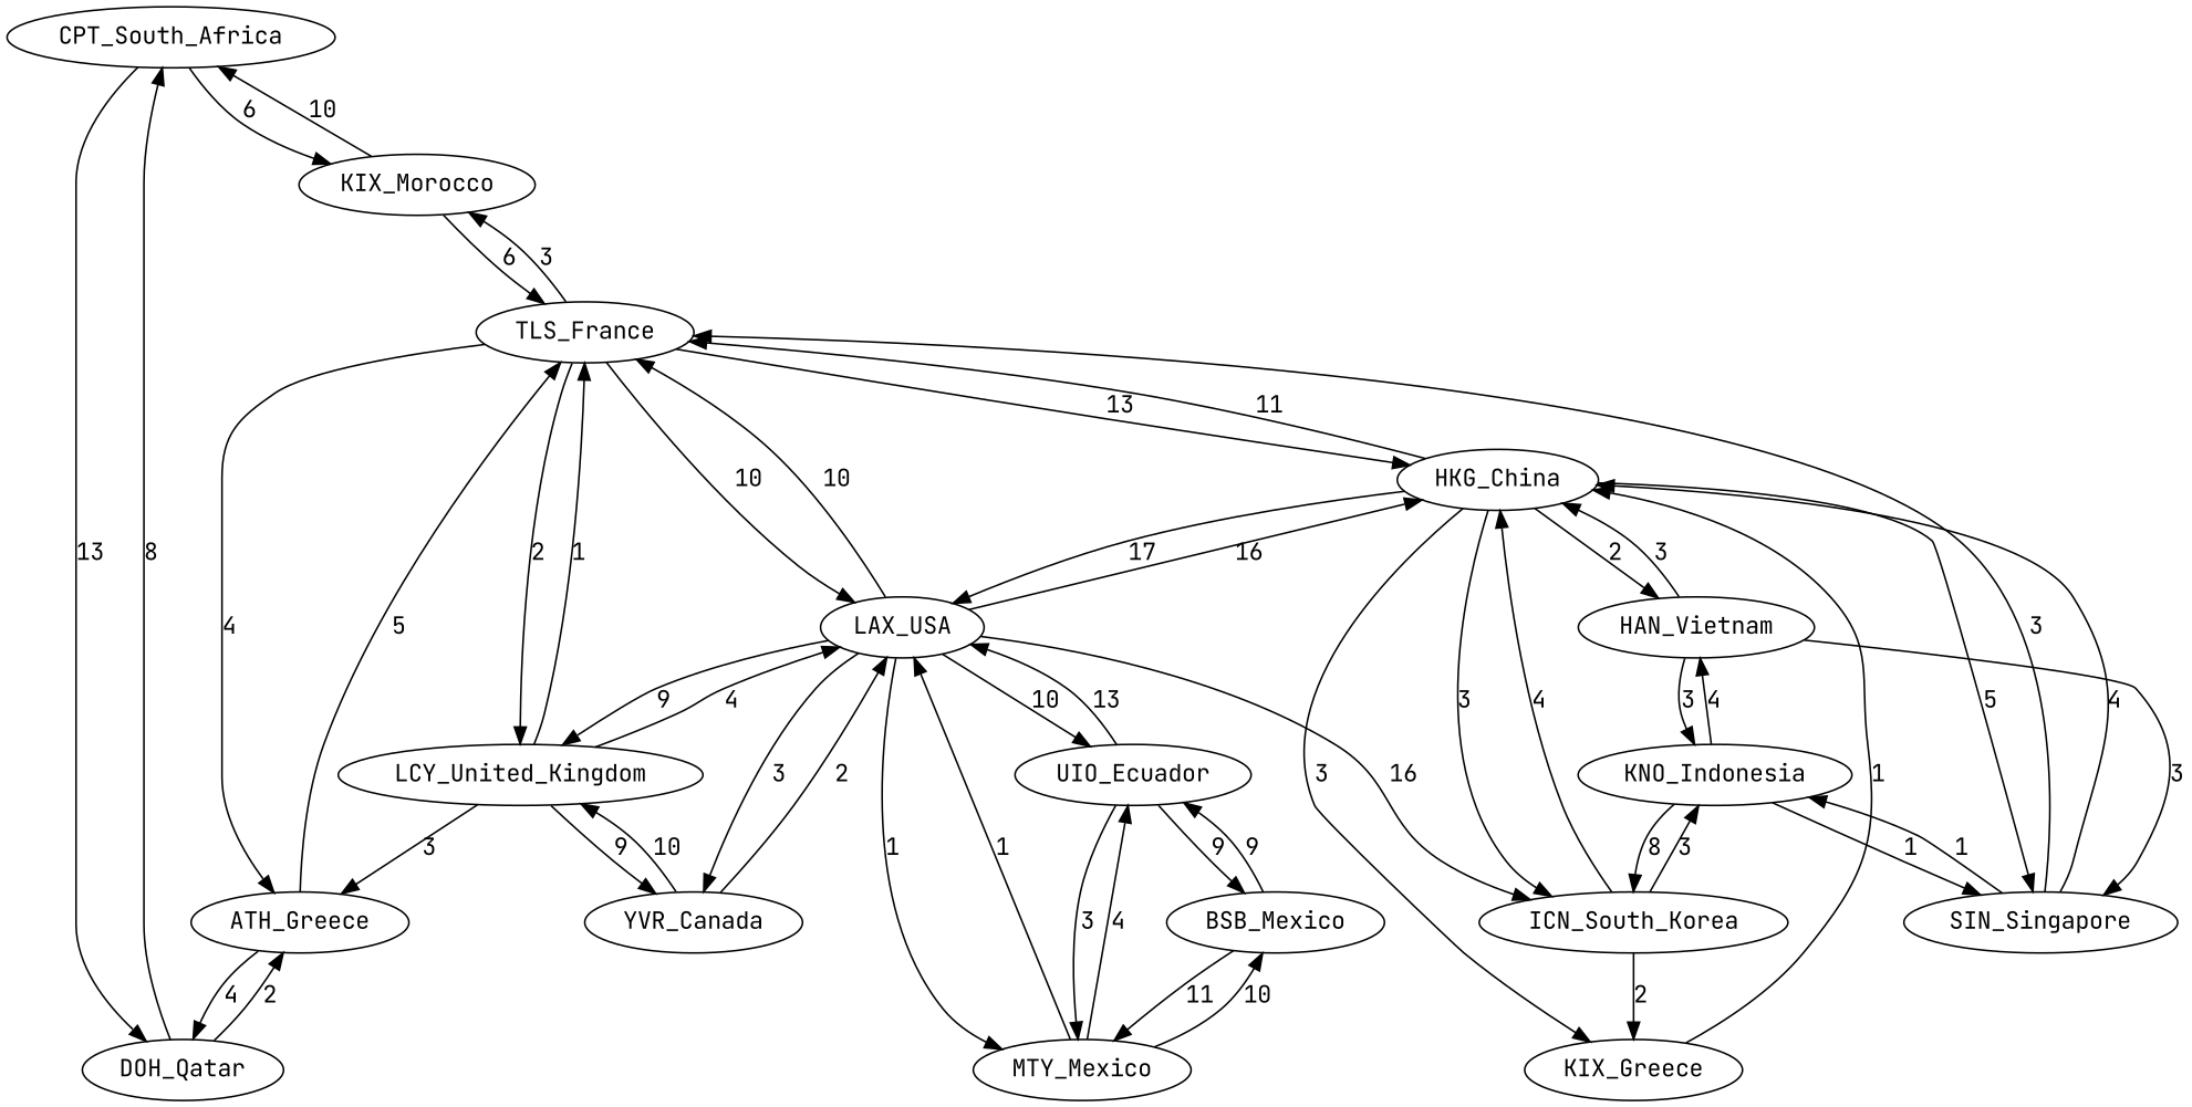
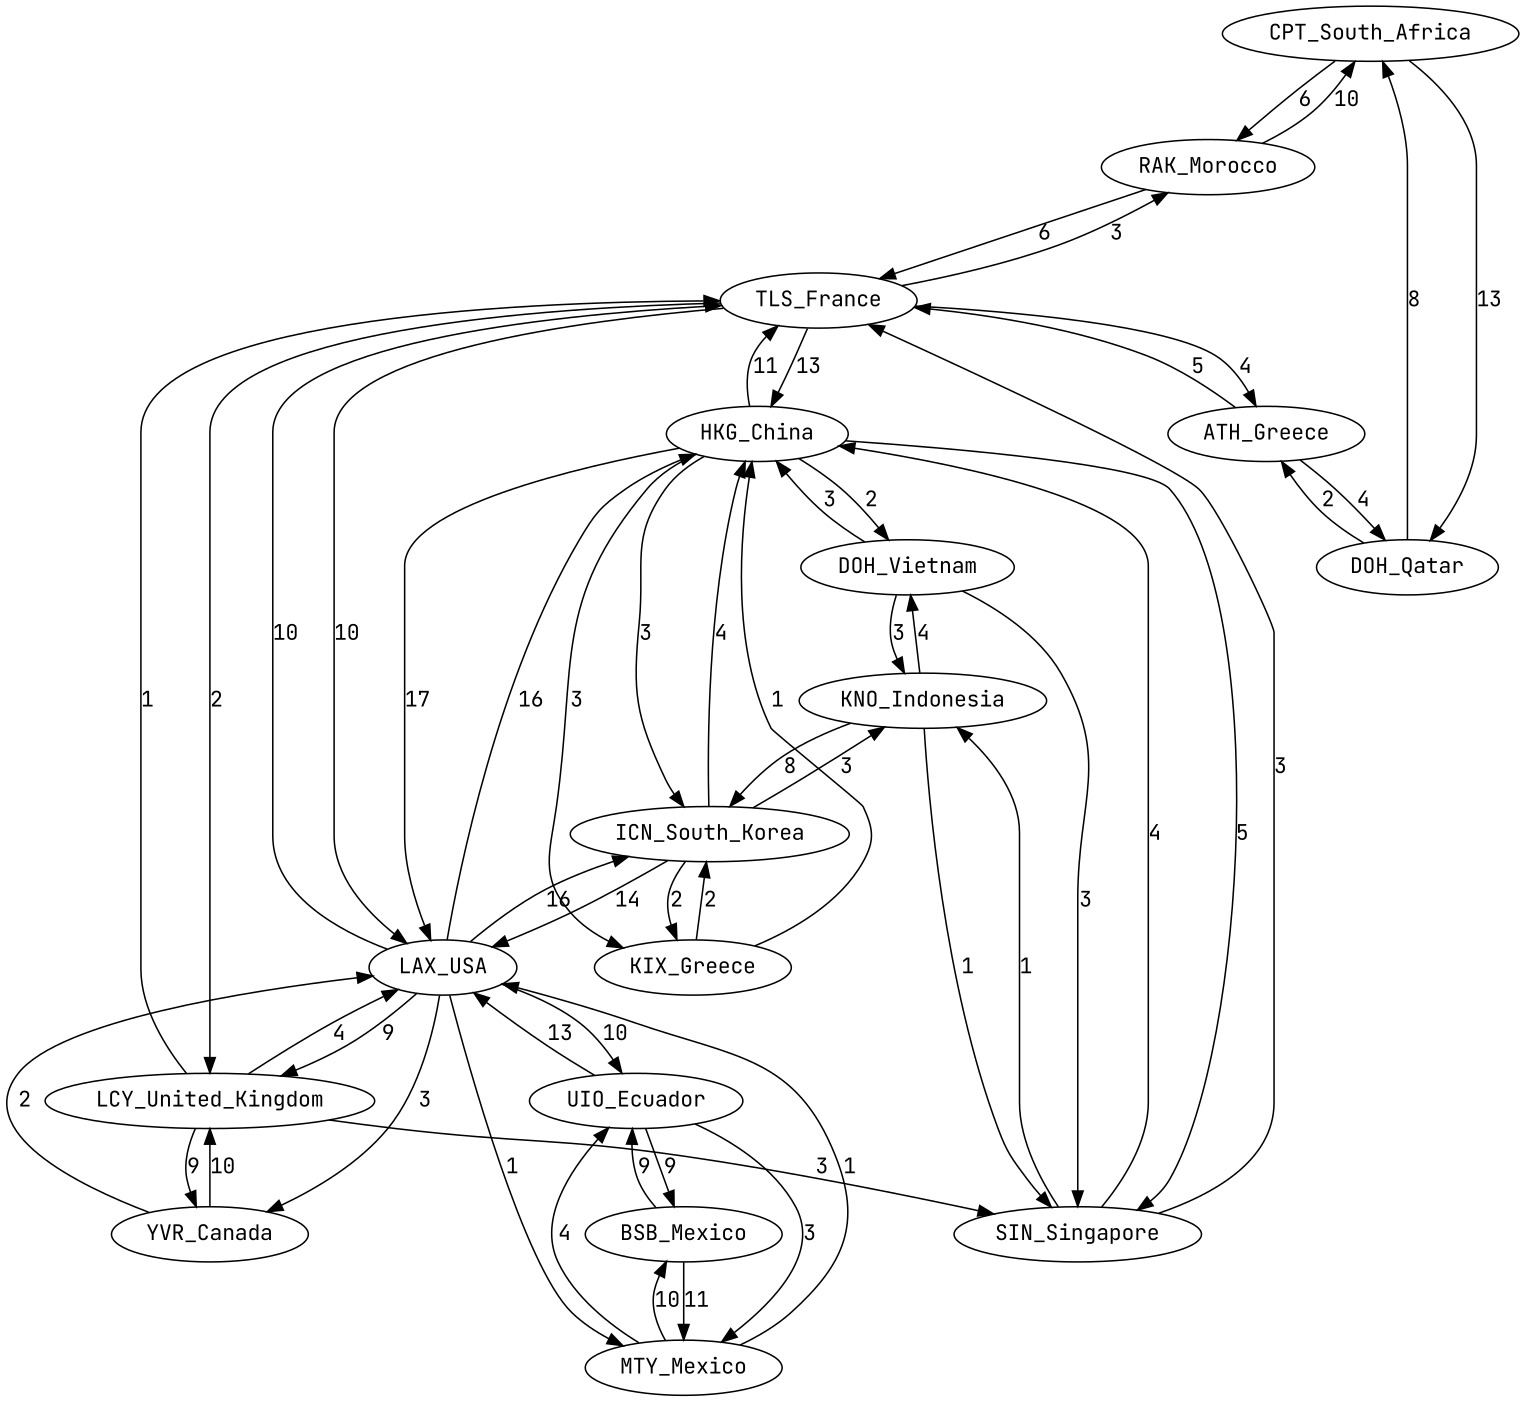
  digraph {
    fontname="JetBrains Mono"
    node [fontname="JetBrains Mono"]
    edge [fontname="JetBrains Mono"]
    CPT_South_Africa
-   RAK_Morocco [label=KIX_Morocco]
+   RAK_Morocco
    DOH_Qatar
    TLS_France
    ATH_Greece
    LCY_United_Kingdom
    LAX_USA
    HKG_China
    YVR_Canada
    MTY_Mexico
    UIO_Ecuador
    ICN_South_Korea
    n13 [label=KIX_Greece]
    SIN_Singapore
-   HAN_Vietnam
+   HAN_Vietnam [label=DOH_Vietnam]
    n16 [label=BSB_Mexico]
    KNO_Indonesia
    CPT_South_Africa -> RAK_Morocco [label=6]
    CPT_South_Africa -> DOH_Qatar [label=13]
    RAK_Morocco -> CPT_South_Africa [label=10]
    RAK_Morocco -> TLS_France [label=6]
    DOH_Qatar -> CPT_South_Africa [label=8]
    DOH_Qatar -> ATH_Greece [label=2]
    TLS_France -> RAK_Morocco [label=3]
    TLS_France -> ATH_Greece [label=4]
    TLS_France -> LCY_United_Kingdom [label=2]
    TLS_France -> LAX_USA [label=10]
    TLS_France -> HKG_China [label=13]
    ATH_Greece -> DOH_Qatar [label=4]
    ATH_Greece -> TLS_France [label=5]
    LCY_United_Kingdom -> TLS_France [label=1]
-   LCY_United_Kingdom -> ATH_Greece [label=3]
+   LCY_United_Kingdom -> SIN_Singapore [label=3]
    LCY_United_Kingdom -> LAX_USA [label=4]
    LCY_United_Kingdom -> YVR_Canada [label=9]
    LAX_USA -> TLS_France [label=10]
    LAX_USA -> LCY_United_Kingdom [label=9]
    LAX_USA -> HKG_China [label=16]
    LAX_USA -> YVR_Canada [label=3]
    LAX_USA -> MTY_Mexico [label=1]
    LAX_USA -> UIO_Ecuador [label=10]
    LAX_USA -> ICN_South_Korea [label=16]
    HKG_China -> TLS_France [label=11]
    HKG_China -> LAX_USA [label=17]
    HKG_China -> ICN_South_Korea [label=3]
    HKG_China -> n13 [label=3]
    HKG_China -> SIN_Singapore [label=5]
    HKG_China -> HAN_Vietnam [label=2]
    YVR_Canada -> LCY_United_Kingdom [label=10]
    YVR_Canada -> LAX_USA [label=2]
    MTY_Mexico -> LAX_USA [label=1]
    MTY_Mexico -> UIO_Ecuador [label=4]
    MTY_Mexico -> n16 [label=10]
    UIO_Ecuador -> LAX_USA [label=13]
    UIO_Ecuador -> MTY_Mexico [label=3]
    UIO_Ecuador -> n16 [label=9]
+   ICN_South_Korea -> LAX_USA [label=14]
    ICN_South_Korea -> HKG_China [label=4]
    ICN_South_Korea -> n13 [label=2]
    ICN_South_Korea -> KNO_Indonesia [label=3]
    n13 -> HKG_China [label=1]
+   n13 -> ICN_South_Korea [label=2]
    SIN_Singapore -> TLS_France [label=3]
    SIN_Singapore -> HKG_China [label=4]
    SIN_Singapore -> KNO_Indonesia [label=1]
    HAN_Vietnam -> HKG_China [label=3]
    HAN_Vietnam -> SIN_Singapore [label=3]
    HAN_Vietnam -> KNO_Indonesia [label=3]
    n16 -> MTY_Mexico [label=11]
    n16 -> UIO_Ecuador [label=9]
    KNO_Indonesia -> ICN_South_Korea [label=8]
    KNO_Indonesia -> SIN_Singapore [label=1]
    KNO_Indonesia -> HAN_Vietnam [label=4]
  }
